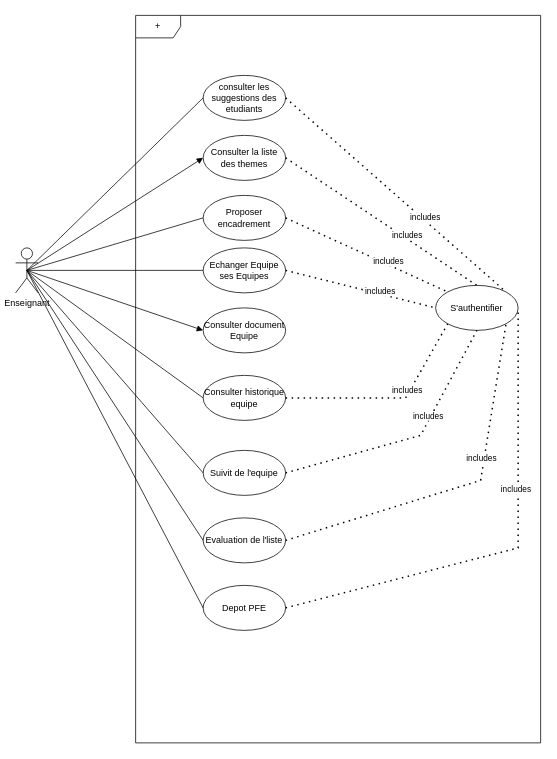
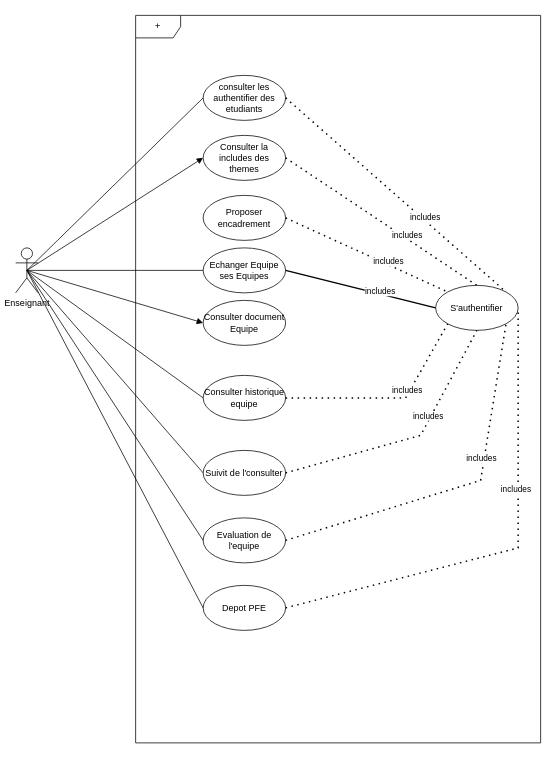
  <mxCell id="0" />
  <mxCell id="1" parent="0" />
  <mxCell id="2" value="+" style="shape=umlFrame;whiteSpace=wrap;html=1;" parent="1" vertex="1"><mxGeometry x="180" y="20" width="540" height="970" as="geometry" /></mxCell>
  <mxCell id="3" value="Enseignant" style="shape=umlActor;verticalLabelPosition=bottom;verticalAlign=top;html=1;outlineConnect=0;" parent="1" vertex="1"><mxGeometry x="20" y="330" width="30" height="60" as="geometry" /></mxCell>
- <mxCell id="4" value="consulter les suggestions des etudiants" style="ellipse;whiteSpace=wrap;html=1;" parent="1" vertex="1"><mxGeometry x="270" y="100" width="110" height="60" as="geometry" /></mxCell>
- <mxCell id="5" value="Consulter la liste des themes" style="ellipse;whiteSpace=wrap;html=1;" parent="1" vertex="1"><mxGeometry x="270" y="180" width="110" height="60" as="geometry" /></mxCell>
+ <mxCell id="4" value="consulter les authentifier des etudiants" style="ellipse;whiteSpace=wrap;html=1;" parent="1" vertex="1"><mxGeometry x="270" y="100" width="110" height="60" as="geometry" /></mxCell>
+ <mxCell id="5" value="Consulter la includes des themes" style="ellipse;whiteSpace=wrap;html=1;" parent="1" vertex="1"><mxGeometry x="270" y="180" width="110" height="60" as="geometry" /></mxCell>
  <mxCell id="6" value="Proposer encadrement" style="ellipse;whiteSpace=wrap;html=1;" parent="1" vertex="1"><mxGeometry x="270" y="260" width="110" height="60" as="geometry" /></mxCell>
  <mxCell id="7" value="" style="endArrow=none;html=1;rounded=0;entryX=0;entryY=0.5;entryDx=0;entryDy=0;exitX=0.5;exitY=0.5;exitDx=0;exitDy=0;exitPerimeter=0;" edge="1" parent="1" source="3" target="4"><mxGeometry width="50" height="50" relative="1" as="geometry"><mxPoint x="130" y="110" as="sourcePoint" /><mxPoint x="180" y="60" as="targetPoint" /></mxGeometry></mxCell>
  <mxCell id="8" value="" style="endArrow=block;html=1;rounded=0;entryX=0;entryY=0.5;entryDx=0;entryDy=0;exitX=0.5;exitY=0.5;exitDx=0;exitDy=0;exitPerimeter=0;" edge="1" parent="1" source="3" target="5"><mxGeometry width="50" height="50" relative="1" as="geometry"><mxPoint x="110" y="260" as="sourcePoint" /><mxPoint x="160" y="210" as="targetPoint" /></mxGeometry></mxCell>
- <mxCell id="9" value="" style="endArrow=none;html=1;rounded=0;entryX=0;entryY=0.5;entryDx=0;entryDy=0;exitX=0.5;exitY=0.5;exitDx=0;exitDy=0;exitPerimeter=0;" edge="1" parent="1" source="3" target="6"><mxGeometry width="50" height="50" relative="1" as="geometry"><mxPoint x="80" y="200" as="sourcePoint" /><mxPoint x="130" y="150" as="targetPoint" /></mxGeometry></mxCell>
  <mxCell id="10" value="Echanger Equipe ses Equipes&lt;br&gt;" style="ellipse;whiteSpace=wrap;html=1;" vertex="1" parent="1"><mxGeometry x="270" y="330" width="110" height="60" as="geometry" /></mxCell>
- <mxCell id="11" value="Consulter document Equipe" style="ellipse;whiteSpace=wrap;html=1;" vertex="1" parent="1"><mxGeometry x="270" y="410" width="110" height="60" as="geometry" /></mxCell>
+ <mxCell id="11" value="Consulter document Equipe" style="ellipse;whiteSpace=wrap;html=1;" vertex="1" parent="1"><mxGeometry x="270" y="400" width="110" height="60" as="geometry" /></mxCell>
  <mxCell id="12" value="Consulter historique equipe" style="ellipse;whiteSpace=wrap;html=1;" vertex="1" parent="1"><mxGeometry x="270" y="500" width="110" height="60" as="geometry" /></mxCell>
- <mxCell id="13" value="Suivit de l'equipe" style="ellipse;whiteSpace=wrap;html=1;" vertex="1" parent="1"><mxGeometry x="270" y="600" width="110" height="60" as="geometry" /></mxCell>
- <mxCell id="14" value="Evaluation de l'liste" style="ellipse;whiteSpace=wrap;html=1;" vertex="1" parent="1"><mxGeometry x="270" y="690" width="110" height="60" as="geometry" /></mxCell>
+ <mxCell id="13" value="Suivit de l'consulter" style="ellipse;whiteSpace=wrap;html=1;" vertex="1" parent="1"><mxGeometry x="270" y="600" width="110" height="60" as="geometry" /></mxCell>
+ <mxCell id="14" value="Evaluation de l'equipe" style="ellipse;whiteSpace=wrap;html=1;" vertex="1" parent="1"><mxGeometry x="270" y="690" width="110" height="60" as="geometry" /></mxCell>
  <mxCell id="15" value="" style="endArrow=none;html=1;rounded=0;entryX=0;entryY=0.5;entryDx=0;entryDy=0;exitX=0.5;exitY=0.5;exitDx=0;exitDy=0;exitPerimeter=0;" edge="1" parent="1" source="3" target="10"><mxGeometry width="50" height="50" relative="1" as="geometry"><mxPoint x="30" y="350" as="sourcePoint" /><mxPoint x="80" y="300" as="targetPoint" /></mxGeometry></mxCell>
  <mxCell id="16" value="" style="endArrow=block;html=1;rounded=0;entryX=0;entryY=0.5;entryDx=0;entryDy=0;exitX=0.5;exitY=0.5;exitDx=0;exitDy=0;exitPerimeter=0;" edge="1" parent="1" source="3" target="11"><mxGeometry width="50" height="50" relative="1" as="geometry"><mxPoint x="60" y="290" as="sourcePoint" /><mxPoint x="280" y="370" as="targetPoint" /></mxGeometry></mxCell>
  <mxCell id="17" value="" style="endArrow=none;html=1;rounded=0;entryX=0;entryY=0.5;entryDx=0;entryDy=0;exitX=0.5;exitY=0.5;exitDx=0;exitDy=0;exitPerimeter=0;" edge="1" parent="1" source="3" target="12"><mxGeometry width="50" height="50" relative="1" as="geometry"><mxPoint x="40" y="390" as="sourcePoint" /><mxPoint x="280" y="450" as="targetPoint" /></mxGeometry></mxCell>
  <mxCell id="18" value="" style="endArrow=none;html=1;rounded=0;exitX=0.5;exitY=0.5;exitDx=0;exitDy=0;exitPerimeter=0;entryX=0;entryY=0.5;entryDx=0;entryDy=0;" edge="1" parent="1" source="3" target="13"><mxGeometry width="50" height="50" relative="1" as="geometry"><mxPoint x="100" y="580" as="sourcePoint" /><mxPoint x="150" y="530" as="targetPoint" /></mxGeometry></mxCell>
  <mxCell id="19" value="" style="endArrow=none;html=1;rounded=0;entryX=0;entryY=0.5;entryDx=0;entryDy=0;exitX=0.5;exitY=0.5;exitDx=0;exitDy=0;exitPerimeter=0;" edge="1" parent="1" source="3" target="14"><mxGeometry width="50" height="50" relative="1" as="geometry"><mxPoint x="60" y="650" as="sourcePoint" /><mxPoint x="110" y="600" as="targetPoint" /></mxGeometry></mxCell>
  <mxCell id="20" value="S'authentifier" style="ellipse;whiteSpace=wrap;html=1;" vertex="1" parent="1"><mxGeometry x="580" y="380" width="110" height="60" as="geometry" /></mxCell>
  <mxCell id="21" value="" style="endArrow=none;dashed=1;html=1;dashPattern=1 3;strokeWidth=2;rounded=0;exitX=1;exitY=0.5;exitDx=0;exitDy=0;entryX=1;entryY=1;entryDx=0;entryDy=0;" edge="1" parent="1" source="14" target="20"><mxGeometry width="50" height="50" relative="1" as="geometry"><mxPoint x="490" y="350" as="sourcePoint" /><mxPoint x="540" y="300" as="targetPoint" /><Array as="points"><mxPoint x="640" y="640" /></Array></mxGeometry></mxCell>
  <mxCell id="22" value="includes" style="edgeLabel;html=1;align=center;verticalAlign=middle;resizable=0;points=[];" vertex="1" connectable="0" parent="21"><mxGeometry x="0.246" y="4" relative="1" as="geometry"><mxPoint as="offset" /></mxGeometry></mxCell>
  <mxCell id="23" value="" style="endArrow=none;dashed=1;html=1;dashPattern=1 3;strokeWidth=2;rounded=0;exitX=1;exitY=0.5;exitDx=0;exitDy=0;entryX=0.5;entryY=1;entryDx=0;entryDy=0;" edge="1" parent="1" source="13" target="20"><mxGeometry width="50" height="50" relative="1" as="geometry"><mxPoint x="390" y="730" as="sourcePoint" /><mxPoint x="683.532" y="441.407" as="targetPoint" /><Array as="points"><mxPoint x="560" y="580" /></Array></mxGeometry></mxCell>
  <mxCell id="24" value="includes" style="edgeLabel;html=1;align=center;verticalAlign=middle;resizable=0;points=[];" vertex="1" connectable="0" parent="23"><mxGeometry x="0.246" y="4" relative="1" as="geometry"><mxPoint as="offset" /></mxGeometry></mxCell>
  <mxCell id="25" value="" style="endArrow=none;dashed=1;html=1;dashPattern=1 3;strokeWidth=2;rounded=0;exitX=1;exitY=0.5;exitDx=0;exitDy=0;entryX=0;entryY=1;entryDx=0;entryDy=0;" edge="1" parent="1" source="12" target="20"><mxGeometry width="50" height="50" relative="1" as="geometry"><mxPoint x="390" y="640" as="sourcePoint" /><mxPoint x="645" y="450" as="targetPoint" /><Array as="points"><mxPoint x="540" y="530" /></Array></mxGeometry></mxCell>
  <mxCell id="26" value="includes" style="edgeLabel;html=1;align=center;verticalAlign=middle;resizable=0;points=[];" vertex="1" connectable="0" parent="25"><mxGeometry x="0.246" y="4" relative="1" as="geometry"><mxPoint as="offset" /></mxGeometry></mxCell>
- <mxCell id="27" value="" style="endArrow=none;dashed=1;html=1;dashPattern=1 3;strokeWidth=2;rounded=0;exitX=1;exitY=0.5;exitDx=0;exitDy=0;entryX=0;entryY=0.5;entryDx=0;entryDy=0;" edge="1" parent="1" source="10" target="20"><mxGeometry width="50" height="50" relative="1" as="geometry"><mxPoint x="390" y="450" as="sourcePoint" /><mxPoint x="606.468" y="441.407" as="targetPoint" /><Array as="points" /></mxGeometry></mxCell>
+ <mxCell id="27" value="" style="endArrow=none;dashed=0;html=1;dashPattern=1 3;strokeWidth=2;rounded=0;exitX=1;exitY=0.5;exitDx=0;exitDy=0;entryX=0;entryY=0.5;entryDx=0;entryDy=0;" edge="1" parent="1" source="10" target="20"><mxGeometry width="50" height="50" relative="1" as="geometry"><mxPoint x="390" y="450" as="sourcePoint" /><mxPoint x="606.468" y="441.407" as="targetPoint" /><Array as="points" /></mxGeometry></mxCell>
  <mxCell id="28" value="includes" style="edgeLabel;html=1;align=center;verticalAlign=middle;resizable=0;points=[];" vertex="1" connectable="0" parent="27"><mxGeometry x="0.246" y="4" relative="1" as="geometry"><mxPoint as="offset" /></mxGeometry></mxCell>
  <mxCell id="29" value="" style="endArrow=none;dashed=1;html=1;dashPattern=1 3;strokeWidth=2;rounded=0;exitX=1;exitY=0.5;exitDx=0;exitDy=0;entryX=0;entryY=0;entryDx=0;entryDy=0;" edge="1" parent="1" source="6" target="20"><mxGeometry width="50" height="50" relative="1" as="geometry"><mxPoint x="390" y="370" as="sourcePoint" /><mxPoint x="590" y="420" as="targetPoint" /><Array as="points" /></mxGeometry></mxCell>
  <mxCell id="30" value="includes" style="edgeLabel;html=1;align=center;verticalAlign=middle;resizable=0;points=[];" vertex="1" connectable="0" parent="29"><mxGeometry x="0.246" y="4" relative="1" as="geometry"><mxPoint as="offset" /></mxGeometry></mxCell>
  <mxCell id="31" value="" style="endArrow=none;dashed=1;html=1;dashPattern=1 3;strokeWidth=2;rounded=0;exitX=1;exitY=0.5;exitDx=0;exitDy=0;entryX=0.5;entryY=0;entryDx=0;entryDy=0;" edge="1" parent="1" source="5" target="20"><mxGeometry width="50" height="50" relative="1" as="geometry"><mxPoint x="390" y="300" as="sourcePoint" /><mxPoint x="606.468" y="398.593" as="targetPoint" /><Array as="points" /></mxGeometry></mxCell>
  <mxCell id="32" value="includes" style="edgeLabel;html=1;align=center;verticalAlign=middle;resizable=0;points=[];" vertex="1" connectable="0" parent="31"><mxGeometry x="0.246" y="4" relative="1" as="geometry"><mxPoint as="offset" /></mxGeometry></mxCell>
  <mxCell id="33" value="" style="endArrow=none;dashed=1;html=1;dashPattern=1 3;strokeWidth=2;rounded=0;exitX=1;exitY=0.5;exitDx=0;exitDy=0;entryX=1;entryY=0;entryDx=0;entryDy=0;" edge="1" parent="1" source="4" target="20"><mxGeometry width="50" height="50" relative="1" as="geometry"><mxPoint x="390" y="220" as="sourcePoint" /><mxPoint x="645" y="390" as="targetPoint" /><Array as="points" /></mxGeometry></mxCell>
  <mxCell id="34" value="includes" style="edgeLabel;html=1;align=center;verticalAlign=middle;resizable=0;points=[];" vertex="1" connectable="0" parent="33"><mxGeometry x="0.246" y="4" relative="1" as="geometry"><mxPoint as="offset" /></mxGeometry></mxCell>
  <mxCell id="35" value="Depot PFE" style="ellipse;whiteSpace=wrap;html=1;" vertex="1" parent="1"><mxGeometry x="270" y="780" width="110" height="60" as="geometry" /></mxCell>
  <mxCell id="36" value="" style="endArrow=none;html=1;rounded=0;entryX=0.5;entryY=0.5;entryDx=0;entryDy=0;entryPerimeter=0;exitX=0;exitY=0.5;exitDx=0;exitDy=0;" edge="1" parent="1" source="35" target="3"><mxGeometry width="50" height="50" relative="1" as="geometry"><mxPoint x="70" y="690" as="sourcePoint" /><mxPoint x="120" y="640" as="targetPoint" /></mxGeometry></mxCell>
  <mxCell id="37" value="" style="endArrow=none;dashed=1;html=1;dashPattern=1 3;strokeWidth=2;rounded=0;exitX=1;exitY=0.5;exitDx=0;exitDy=0;entryX=1;entryY=0.5;entryDx=0;entryDy=0;" edge="1" parent="1" source="35" target="20"><mxGeometry width="50" height="50" relative="1" as="geometry"><mxPoint x="390" y="730" as="sourcePoint" /><mxPoint x="684.579" y="440.831" as="targetPoint" /><Array as="points"><mxPoint x="690" y="730" /></Array></mxGeometry></mxCell>
  <mxCell id="38" value="includes" style="edgeLabel;html=1;align=center;verticalAlign=middle;resizable=0;points=[];" vertex="1" connectable="0" parent="37"><mxGeometry x="0.246" y="4" relative="1" as="geometry"><mxPoint as="offset" /></mxGeometry></mxCell>
